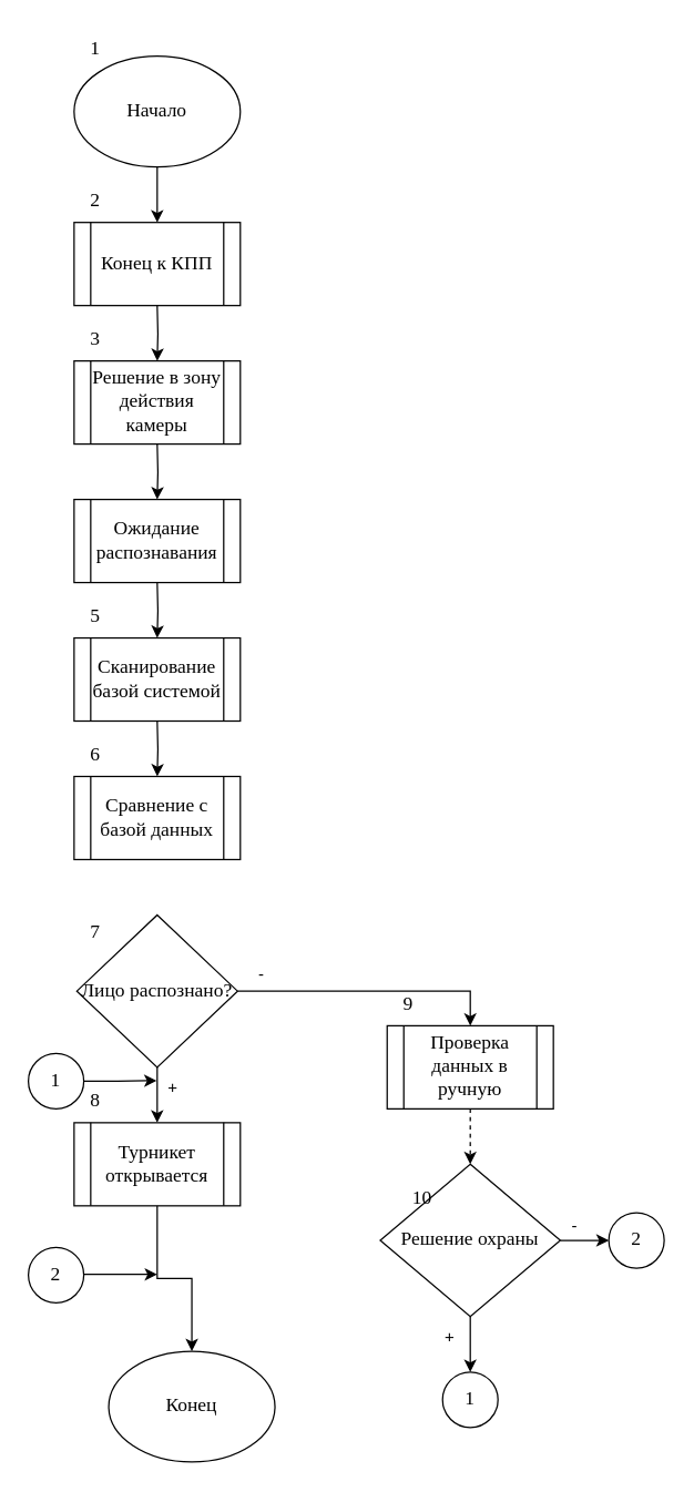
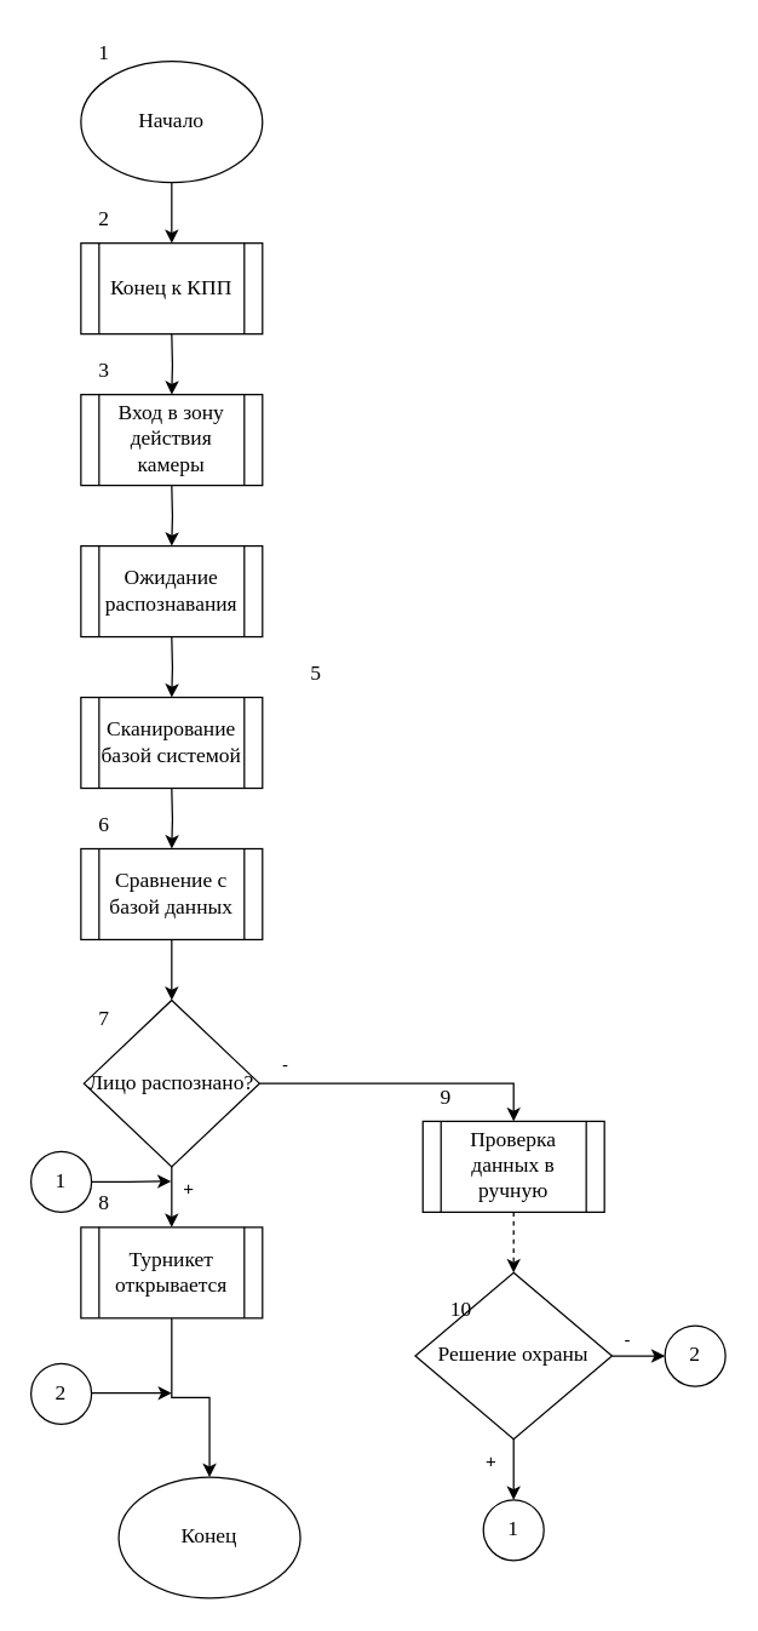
  <mxCell id="0" />
  <mxCell id="1" parent="0" />
  <mxCell id="2" style="edgeStyle=orthogonalEdgeStyle;rounded=0;orthogonalLoop=1;jettySize=auto;html=1;entryX=0.5;entryY=0;entryDx=0;entryDy=0;" edge="1" parent="1" source="3"><mxGeometry relative="1" as="geometry"><mxPoint x="113" y="160" as="targetPoint" /></mxGeometry></mxCell>
  <mxCell id="3" value="Начало" style="ellipse;whiteSpace=wrap;html=1;fontSize=14;fontFamily=Times New Roman;" parent="1" vertex="1"><mxGeometry x="53" y="40" width="120" height="80" as="geometry" /></mxCell>
  <mxCell id="4" style="edgeStyle=orthogonalEdgeStyle;rounded=0;orthogonalLoop=1;jettySize=auto;html=1;exitX=0.5;exitY=1;exitDx=0;exitDy=0;entryX=0.5;entryY=0;entryDx=0;entryDy=0;" edge="1" parent="1"><mxGeometry relative="1" as="geometry"><mxPoint x="113" y="220" as="sourcePoint" /><mxPoint x="113" y="260" as="targetPoint" /></mxGeometry></mxCell>
  <mxCell id="5" style="edgeStyle=orthogonalEdgeStyle;rounded=0;orthogonalLoop=1;jettySize=auto;html=1;exitX=0.5;exitY=1;exitDx=0;exitDy=0;entryX=0.5;entryY=0;entryDx=0;entryDy=0;" edge="1" parent="1"><mxGeometry relative="1" as="geometry"><mxPoint x="113" y="320" as="sourcePoint" /><mxPoint x="113" y="360" as="targetPoint" /></mxGeometry></mxCell>
  <mxCell id="6" style="edgeStyle=orthogonalEdgeStyle;rounded=0;orthogonalLoop=1;jettySize=auto;html=1;exitX=0.5;exitY=1;exitDx=0;exitDy=0;entryX=0.5;entryY=0;entryDx=0;entryDy=0;" edge="1" parent="1"><mxGeometry relative="1" as="geometry"><mxPoint x="113" y="420" as="sourcePoint" /><mxPoint x="113" y="460" as="targetPoint" /></mxGeometry></mxCell>
  <mxCell id="7" style="edgeStyle=orthogonalEdgeStyle;rounded=0;orthogonalLoop=1;jettySize=auto;html=1;exitX=0.5;exitY=1;exitDx=0;exitDy=0;" edge="1" parent="1"><mxGeometry relative="1" as="geometry"><mxPoint x="113" y="520" as="sourcePoint" /><mxPoint x="113" y="560" as="targetPoint" /></mxGeometry></mxCell>
  <mxCell id="8" value="Конец к КПП" style="shape=process;whiteSpace=wrap;html=1;backgroundOutline=1;fontSize=14;fontFamily=Times New Roman;" vertex="1" parent="1"><mxGeometry x="53" y="160" width="120" height="60" as="geometry" /></mxCell>
- <mxCell id="9" value="Решение в зону действия камеры" style="shape=process;whiteSpace=wrap;html=1;backgroundOutline=1;fontSize=14;fontFamily=Times New Roman;" vertex="1" parent="1"><mxGeometry x="53" y="260" width="120" height="60" as="geometry" /></mxCell>
+ <mxCell id="9" value="Вход в зону действия камеры" style="shape=process;whiteSpace=wrap;html=1;backgroundOutline=1;fontSize=14;fontFamily=Times New Roman;" vertex="1" parent="1"><mxGeometry x="53" y="260" width="120" height="60" as="geometry" /></mxCell>
  <mxCell id="10" value="Ожидание распознавания" style="shape=process;whiteSpace=wrap;html=1;backgroundOutline=1;fontSize=14;fontFamily=Times New Roman;" vertex="1" parent="1"><mxGeometry x="53" y="360" width="120" height="60" as="geometry" /></mxCell>
  <mxCell id="11" value="Сканирование базой системой" style="shape=process;whiteSpace=wrap;html=1;backgroundOutline=1;fontSize=14;fontFamily=Times New Roman;" vertex="1" parent="1"><mxGeometry x="53" y="460" width="120" height="60" as="geometry" /></mxCell>
+ <mxCell id="12" style="edgeStyle=orthogonalEdgeStyle;rounded=0;orthogonalLoop=1;jettySize=auto;html=1;exitX=0.5;exitY=1;exitDx=0;exitDy=0;entryX=0.5;entryY=0;entryDx=0;entryDy=0;" edge="1" parent="1" source="13" target="16"><mxGeometry relative="1" as="geometry" /></mxCell>
  <mxCell id="13" value="Сравнение с базой данных" style="shape=process;whiteSpace=wrap;html=1;backgroundOutline=1;fontSize=14;fontFamily=Times New Roman;" vertex="1" parent="1"><mxGeometry x="53" y="560" width="120" height="60" as="geometry" /></mxCell>
  <mxCell id="14" style="edgeStyle=orthogonalEdgeStyle;rounded=0;orthogonalLoop=1;jettySize=auto;html=1;exitX=0.5;exitY=1;exitDx=0;exitDy=0;entryX=0.5;entryY=0;entryDx=0;entryDy=0;" edge="1" parent="1" source="16" target="18"><mxGeometry relative="1" as="geometry"><mxPoint x="113" y="780" as="targetPoint" /></mxGeometry></mxCell>
  <mxCell id="15" style="edgeStyle=orthogonalEdgeStyle;rounded=0;orthogonalLoop=1;jettySize=auto;html=1;entryX=0.5;entryY=0;entryDx=0;entryDy=0;" edge="1" parent="1" source="16" target="21"><mxGeometry relative="1" as="geometry"><mxPoint x="339" y="715" as="targetPoint" /></mxGeometry></mxCell>
  <mxCell id="16" value="Лицо распознано?" style="rhombus;whiteSpace=wrap;html=1;fontSize=14;fontFamily=Times New Roman;" vertex="1" parent="1"><mxGeometry x="55" y="660" width="116" height="110" as="geometry" /></mxCell>
  <mxCell id="17" value="" style="edgeStyle=orthogonalEdgeStyle;rounded=0;orthogonalLoop=1;jettySize=auto;html=1;" edge="1" parent="1" source="18" target="26"><mxGeometry relative="1" as="geometry" /></mxCell>
  <mxCell id="18" value="Турникет открывается" style="shape=process;whiteSpace=wrap;html=1;backgroundOutline=1;fontSize=14;fontFamily=Times New Roman;" vertex="1" parent="1"><mxGeometry x="53" y="810" width="120" height="60" as="geometry" /></mxCell>
  <mxCell id="19" value="+" style="text;html=1;align=center;verticalAlign=middle;resizable=0;points=[];autosize=1;strokeColor=none;fillColor=none;" vertex="1" parent="1"><mxGeometry x="109" y="770" width="30" height="30" as="geometry" /></mxCell>
  <mxCell id="20" value="" style="edgeStyle=orthogonalEdgeStyle;rounded=0;orthogonalLoop=1;jettySize=auto;html=1;dashed=1;" edge="1" parent="1" source="21" target="25"><mxGeometry relative="1" as="geometry" /></mxCell>
  <mxCell id="21" value="Проверка данных в ручную" style="shape=process;whiteSpace=wrap;html=1;backgroundOutline=1;fontSize=14;fontFamily=Times New Roman;" vertex="1" parent="1"><mxGeometry x="279" y="740" width="120" height="60" as="geometry" /></mxCell>
  <mxCell id="22" value="-" style="text;html=1;align=center;verticalAlign=middle;resizable=0;points=[];autosize=1;strokeColor=none;fillColor=none;" vertex="1" parent="1"><mxGeometry x="173" y="688" width="30" height="30" as="geometry" /></mxCell>
  <mxCell id="23" style="edgeStyle=orthogonalEdgeStyle;rounded=0;orthogonalLoop=1;jettySize=auto;html=1;exitX=0.5;exitY=1;exitDx=0;exitDy=0;entryX=0.5;entryY=0;entryDx=0;entryDy=0;" edge="1" parent="1" source="25" target="27"><mxGeometry relative="1" as="geometry"><mxPoint x="339" y="1010" as="targetPoint" /></mxGeometry></mxCell>
  <mxCell id="24" value="" style="edgeStyle=orthogonalEdgeStyle;rounded=0;orthogonalLoop=1;jettySize=auto;html=1;" edge="1" parent="1" source="25" target="31"><mxGeometry relative="1" as="geometry" /></mxCell>
  <mxCell id="25" value="Решение охраны" style="rhombus;whiteSpace=wrap;html=1;fontSize=14;fontFamily=Times New Roman;" vertex="1" parent="1"><mxGeometry x="274" y="840" width="130" height="110" as="geometry" /></mxCell>
  <mxCell id="26" value="Конец" style="ellipse;whiteSpace=wrap;html=1;fontSize=14;fontFamily=Times New Roman;" vertex="1" parent="1"><mxGeometry x="78" y="975" width="120" height="80" as="geometry" /></mxCell>
  <mxCell id="27" value="1" style="ellipse;whiteSpace=wrap;html=1;aspect=fixed;fontSize=14;fontFamily=Times New Roman;" vertex="1" parent="1"><mxGeometry x="319" y="990" width="40" height="40" as="geometry" /></mxCell>
  <mxCell id="28" value="1" style="ellipse;whiteSpace=wrap;html=1;aspect=fixed;fontSize=14;fontFamily=Times New Roman;" vertex="1" parent="1"><mxGeometry x="20" y="760" width="40" height="40" as="geometry" /></mxCell>
  <mxCell id="29" style="edgeStyle=orthogonalEdgeStyle;rounded=0;orthogonalLoop=1;jettySize=auto;html=1;entryX=0.12;entryY=0.32;entryDx=0;entryDy=0;entryPerimeter=0;" edge="1" parent="1" source="28" target="19"><mxGeometry relative="1" as="geometry" /></mxCell>
  <mxCell id="30" value="+" style="text;html=1;align=center;verticalAlign=middle;resizable=0;points=[];autosize=1;strokeColor=none;fillColor=none;" vertex="1" parent="1"><mxGeometry x="309" y="950" width="30" height="30" as="geometry" /></mxCell>
  <mxCell id="31" value="2" style="ellipse;whiteSpace=wrap;html=1;aspect=fixed;fontSize=14;fontFamily=Times New Roman;" vertex="1" parent="1"><mxGeometry x="439" y="875" width="40" height="40" as="geometry" /></mxCell>
  <mxCell id="32" value="2" style="ellipse;whiteSpace=wrap;html=1;aspect=fixed;fontSize=14;fontFamily=Times New Roman;" vertex="1" parent="1"><mxGeometry x="20" y="900" width="40" height="40" as="geometry" /></mxCell>
  <mxCell id="33" style="edgeStyle=orthogonalEdgeStyle;rounded=0;orthogonalLoop=1;jettySize=auto;html=1;entryX=0.12;entryY=0.32;entryDx=0;entryDy=0;entryPerimeter=0;" edge="1" parent="1"><mxGeometry relative="1" as="geometry"><mxPoint x="60" y="919.52" as="sourcePoint" /><mxPoint x="113" y="919.52" as="targetPoint" /></mxGeometry></mxCell>
  <mxCell id="34" value="-" style="text;html=1;align=center;verticalAlign=middle;resizable=0;points=[];autosize=1;strokeColor=none;fillColor=none;" vertex="1" parent="1"><mxGeometry x="399" y="870" width="30" height="30" as="geometry" /></mxCell>
  <mxCell id="35" value="&lt;font style=&quot;font-size: 14px;&quot; face=&quot;Times New Roman&quot;&gt;1&lt;/font&gt;" style="text;html=1;align=center;verticalAlign=middle;resizable=0;points=[];autosize=1;strokeColor=none;fillColor=none;" vertex="1" parent="1"><mxGeometry x="53" y="20" width="30" height="30" as="geometry" /></mxCell>
  <mxCell id="36" value="&lt;font style=&quot;font-size: 14px;&quot;&gt;2&lt;/font&gt;" style="text;html=1;align=center;verticalAlign=middle;resizable=0;points=[];autosize=1;strokeColor=none;fillColor=none;fontFamily=Times New Roman;fontSize=14;" vertex="1" parent="1"><mxGeometry x="53" y="130" width="30" height="30" as="geometry" /></mxCell>
  <mxCell id="37" value="3" style="text;html=1;align=center;verticalAlign=middle;resizable=0;points=[];autosize=1;strokeColor=none;fillColor=none;fontSize=14;fontFamily=Times New Roman;" vertex="1" parent="1"><mxGeometry x="53" y="230" width="30" height="30" as="geometry" /></mxCell>
- <mxCell id="38" value="5" style="text;html=1;align=center;verticalAlign=middle;resizable=0;points=[];autosize=1;strokeColor=none;fillColor=none;fontFamily=Times New Roman;fontSize=14;" vertex="1" parent="1"><mxGeometry x="53" y="430" width="30" height="30" as="geometry" /></mxCell>
+ <mxCell id="38" value="5" style="text;html=1;align=center;verticalAlign=middle;resizable=0;points=[];autosize=1;strokeColor=none;fillColor=none;fontFamily=Times New Roman;fontSize=14;" vertex="1" parent="1"><mxGeometry x="193" y="430" width="30" height="30" as="geometry" /></mxCell>
  <mxCell id="39" value="6" style="text;html=1;align=center;verticalAlign=middle;resizable=0;points=[];autosize=1;strokeColor=none;fillColor=none;fontFamily=Times New Roman;fontSize=14;" vertex="1" parent="1"><mxGeometry x="53" y="530" width="30" height="30" as="geometry" /></mxCell>
  <mxCell id="40" value="7" style="text;html=1;align=center;verticalAlign=middle;resizable=0;points=[];autosize=1;strokeColor=none;fillColor=none;fontFamily=Times New Roman;fontSize=14;" vertex="1" parent="1"><mxGeometry x="53" y="658" width="30" height="30" as="geometry" /></mxCell>
  <mxCell id="41" value="8" style="text;html=1;align=center;verticalAlign=middle;resizable=0;points=[];autosize=1;strokeColor=none;fillColor=none;fontSize=14;fontFamily=Times New Roman;" vertex="1" parent="1"><mxGeometry x="53" y="780" width="30" height="30" as="geometry" /></mxCell>
  <mxCell id="42" value="9" style="text;html=1;align=center;verticalAlign=middle;resizable=0;points=[];autosize=1;strokeColor=none;fillColor=none;fontSize=14;fontFamily=Times New Roman;" vertex="1" parent="1"><mxGeometry x="279" y="710" width="30" height="30" as="geometry" /></mxCell>
  <mxCell id="43" value="10" style="text;html=1;align=center;verticalAlign=middle;resizable=0;points=[];autosize=1;strokeColor=none;fillColor=none;fontSize=14;fontFamily=Times New Roman;" vertex="1" parent="1"><mxGeometry x="284" y="850" width="40" height="30" as="geometry" /></mxCell>
